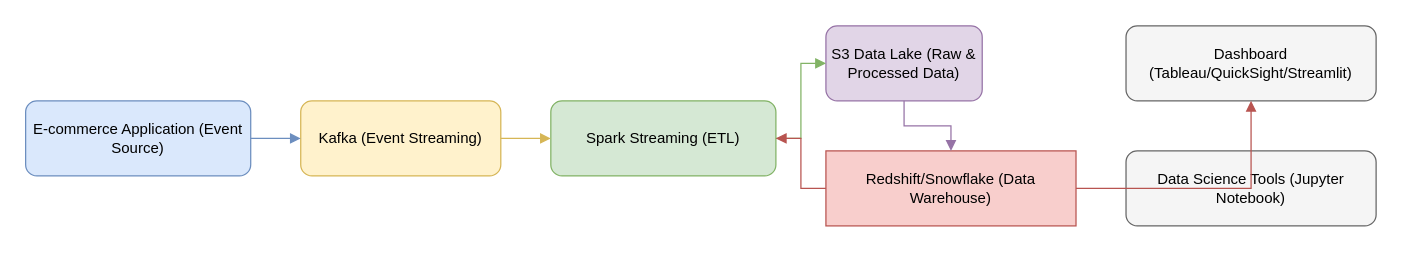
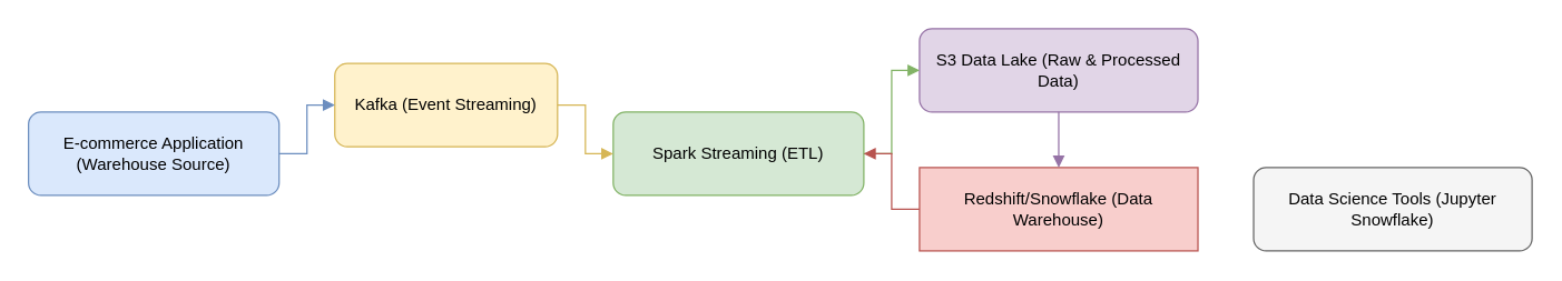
  <mxCell id="0" />
  <mxCell id="1" parent="0" />
- <mxCell id="2" value="E-commerce Application (Event Source)" style="rounded=1;whiteSpace=wrap;html=1;fillColor=#dae8fc;strokeColor=#6c8ebf;" vertex="1" parent="1"><mxGeometry x="20" y="80" width="180" height="60" as="geometry" /></mxCell>
- <mxCell id="3" value="Kafka (Event Streaming)" style="rounded=1;whiteSpace=wrap;html=1;fillColor=#fff2cc;strokeColor=#d6b656;" vertex="1" parent="1"><mxGeometry x="240" y="80" width="160" height="60" as="geometry" /></mxCell>
+ <mxCell id="2" value="E-commerce Application (Warehouse Source)" style="rounded=1;whiteSpace=wrap;html=1;fillColor=#dae8fc;strokeColor=#6c8ebf;" vertex="1" parent="1"><mxGeometry x="20" y="80" width="180" height="60" as="geometry" /></mxCell>
+ <mxCell id="3" value="Kafka (Event Streaming)" style="rounded=1;whiteSpace=wrap;html=1;fillColor=#fff2cc;strokeColor=#d6b656;" vertex="1" parent="1"><mxGeometry x="240" y="45" width="160" height="60" as="geometry" /></mxCell>
  <mxCell id="4" value="Spark Streaming (ETL)" style="rounded=1;whiteSpace=wrap;html=1;fillColor=#d5e8d4;strokeColor=#82b366;" vertex="1" parent="1"><mxGeometry x="440" y="80" width="180" height="60" as="geometry" /></mxCell>
- <mxCell id="5" value="S3 Data Lake (Raw &amp; Processed Data)" style="rounded=1;whiteSpace=wrap;html=1;fillColor=#e1d5e7;strokeColor=#9673a6;" vertex="1" parent="1"><mxGeometry x="660" y="20" width="125" height="60" as="geometry" /></mxCell>
+ <mxCell id="5" value="S3 Data Lake (Raw &amp; Processed Data)" style="rounded=1;whiteSpace=wrap;html=1;fillColor=#e1d5e7;strokeColor=#9673a6;" vertex="1" parent="1"><mxGeometry x="660" y="20" width="200" height="60" as="geometry" /></mxCell>
  <mxCell id="6" value="Redshift/Snowflake (Data Warehouse)" style="whiteSpace=wrap;html=1;fillColor=#f8cecc;strokeColor=#b85450;rounded=0;" vertex="1" parent="1"><mxGeometry x="660" y="120" width="200" height="60" as="geometry" /></mxCell>
- <mxCell id="7" value="Dashboard (Tableau/QuickSight/Streamlit)" style="rounded=1;whiteSpace=wrap;html=1;fillColor=#f5f5f5;strokeColor=#666666;" vertex="1" parent="1"><mxGeometry x="900" y="20" width="200" height="60" as="geometry" /></mxCell>
- <mxCell id="8" value="Data Science Tools (Jupyter Notebook)" style="rounded=1;whiteSpace=wrap;html=1;fillColor=#f5f5f5;strokeColor=#666666;" vertex="1" parent="1"><mxGeometry x="900" y="120" width="200" height="60" as="geometry" /></mxCell>
+ <mxCell id="8" value="Data Science Tools (Jupyter Snowflake)" style="rounded=1;whiteSpace=wrap;html=1;fillColor=#f5f5f5;strokeColor=#666666;" vertex="1" parent="1"><mxGeometry x="900" y="120" width="200" height="60" as="geometry" /></mxCell>
  <mxCell id="9" style="edgeStyle=orthogonalEdgeStyle;rounded=0;orthogonalLoop=1;jettySize=auto;html=1;endArrow=block;endFill=1;strokeColor=#6c8ebf;" edge="1" parent="1" source="2" target="3"><mxGeometry relative="1" as="geometry" /></mxCell>
  <mxCell id="10" style="edgeStyle=orthogonalEdgeStyle;rounded=0;orthogonalLoop=1;jettySize=auto;html=1;endArrow=block;endFill=1;strokeColor=#d6b656;" edge="1" parent="1" source="3" target="4"><mxGeometry relative="1" as="geometry" /></mxCell>
  <mxCell id="11" style="edgeStyle=orthogonalEdgeStyle;rounded=0;orthogonalLoop=1;jettySize=auto;html=1;endArrow=block;endFill=1;strokeColor=#82b366;" edge="1" parent="1" source="4" target="5"><mxGeometry relative="1" as="geometry" /></mxCell>
  <mxCell id="12" style="edgeStyle=orthogonalEdgeStyle;rounded=0;orthogonalLoop=1;jettySize=auto;html=1;endArrow=block;endFill=1;strokeColor=#9673a6;" edge="1" parent="1" source="5" target="6"><mxGeometry relative="1" as="geometry" /></mxCell>
- <mxCell id="13" style="edgeStyle=orthogonalEdgeStyle;rounded=0;orthogonalLoop=1;jettySize=auto;html=1;endArrow=block;endFill=1;strokeColor=#b85450;" edge="1" parent="1" source="6" target="7"><mxGeometry relative="1" as="geometry" /></mxCell>
  <mxCell id="14" style="edgeStyle=orthogonalEdgeStyle;rounded=0;orthogonalLoop=1;jettySize=auto;html=1;endArrow=block;endFill=1;strokeColor=#b85450;" edge="1" parent="1" source="6" target="4"><mxGeometry relative="1" as="geometry" /></mxCell>
